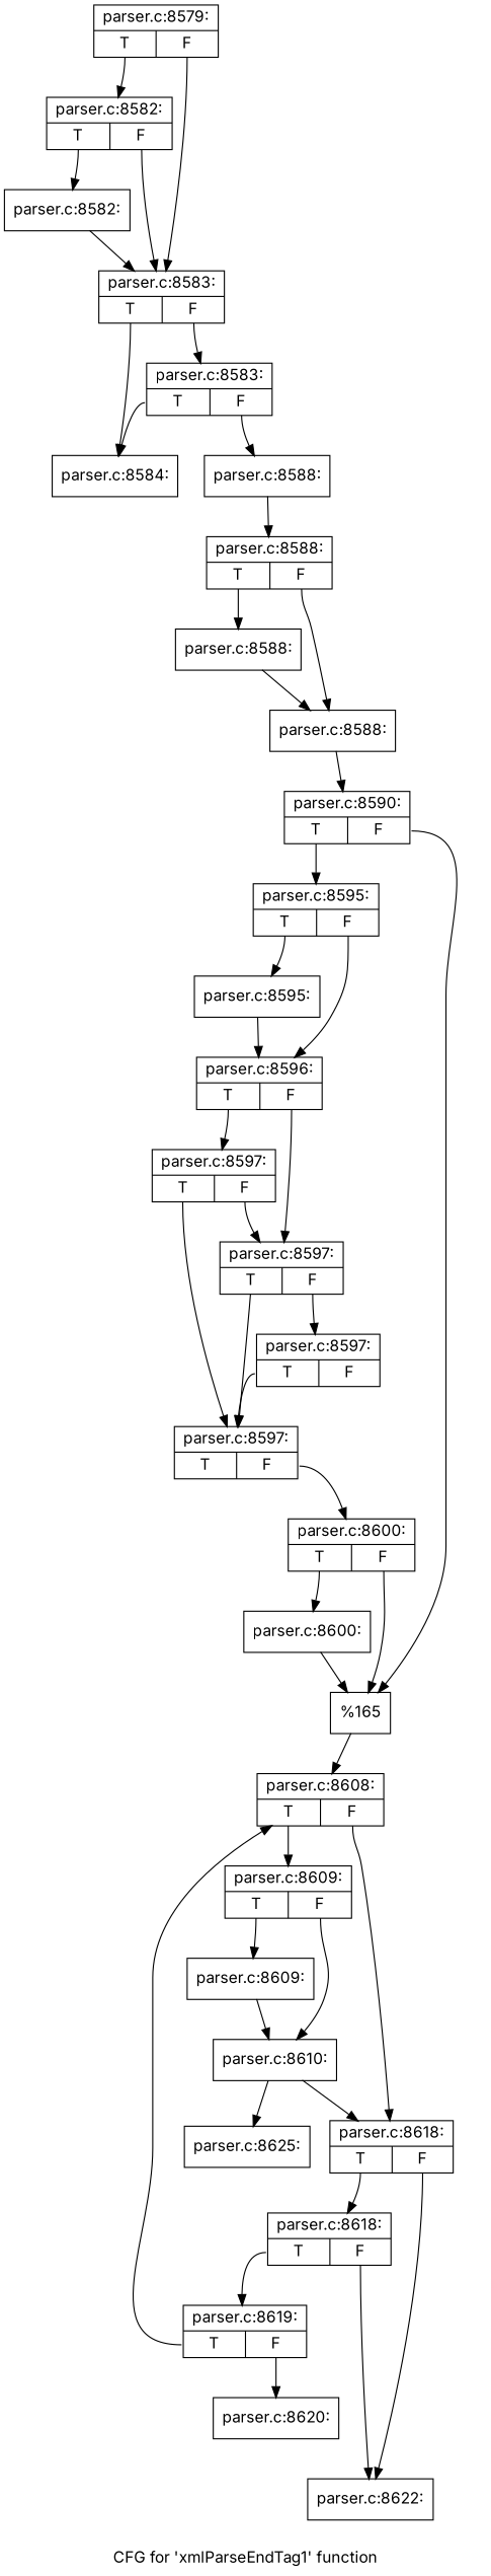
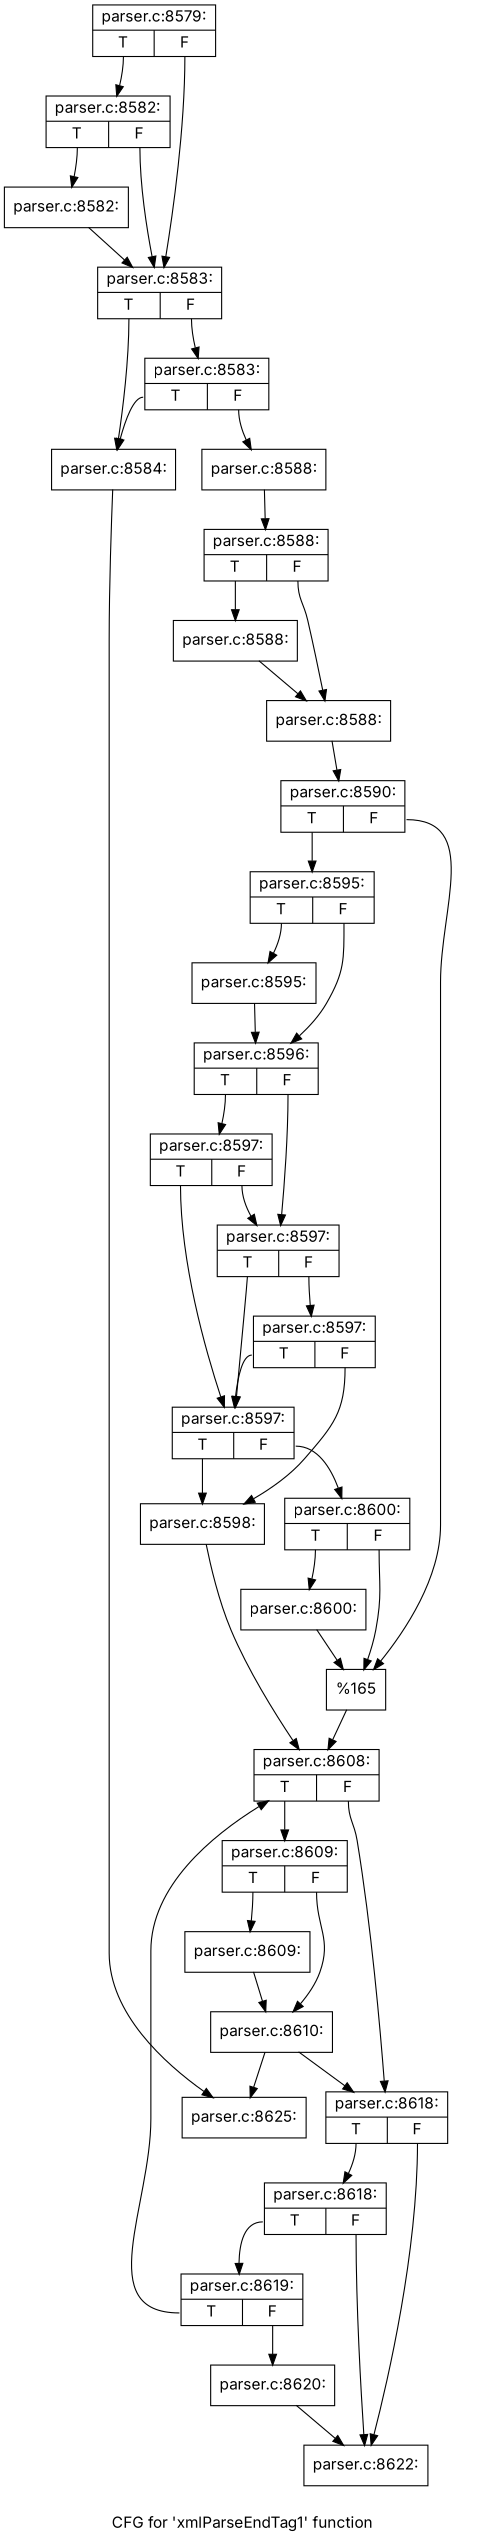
  digraph {
    fontname=Inter
    label="CFG for 'xmlParseEndTag1' function"
    node [fontname=Inter shape=record]
    edge [fontname=Inter tailport=s0]
    n1 [label="{parser.c:8579:|{<s0>T|<s1>F}}"]
    n2 [label="{parser.c:8582:|{<s0>T|<s1>F}}"]
    n3 [label="{parser.c:8583:|{<s0>T|<s1>F}}"]
    n4 [label="{parser.c:8582:}"]
    n5 [label="{parser.c:8584:}"]
    n6 [label="{parser.c:8583:|{<s0>T|<s1>F}}"]
    n7 [label="{parser.c:8625:}"]
    n8 [label="{parser.c:8588:}"]
    n9 [label="{parser.c:8588:|{<s0>T|<s1>F}}"]
    n10 [label="{parser.c:8588:}"]
    n11 [label="{parser.c:8588:}"]
    n12 [label="{parser.c:8590:|{<s0>T|<s1>F}}"]
    n13 [label="{parser.c:8595:|{<s0>T|<s1>F}}"]
    n14 [label="{%165}"]
    n15 [label="{parser.c:8596:|{<s0>T|<s1>F}}"]
    n16 [label="{parser.c:8595:}"]
    n17 [label="{parser.c:8597:|{<s0>T|<s1>F}}"]
    n18 [label="{parser.c:8597:|{<s0>T|<s1>F}}"]
    n19 [label="{parser.c:8597:|{<s0>T|<s1>F}}"]
    n20 [label="{parser.c:8597:|{<s0>T|<s1>F}}"]
+   n21 [label="{parser.c:8598:}"]
    n22 [label="{parser.c:8600:|{<s0>T|<s1>F}}"]
    n23 [label="{parser.c:8608:|{<s0>T|<s1>F}}"]
    n24 [label="{parser.c:8600:}"]
    n25 [label="{parser.c:8609:|{<s0>T|<s1>F}}"]
    n26 [label="{parser.c:8618:|{<s0>T|<s1>F}}"]
    n27 [label="{parser.c:8609:}"]
    n28 [label="{parser.c:8610:}"]
    n29 [label="{parser.c:8618:|{<s0>T|<s1>F}}"]
    n30 [label="{parser.c:8622:}"]
    n31 [label="{parser.c:8619:|{<s0>T|<s1>F}}"]
    n32 [label="{parser.c:8620:}"]
    n1 -> n2
    n1 -> n3 [tailport=s1]
    n2 -> n3 [tailport=s1]
    n2 -> n4
    n3 -> n5
    n3 -> n6 [tailport=s1]
    n4 -> n3
+   n5 -> n7
    n6 -> n5
    n6 -> n8 [tailport=s1]
    n8 -> n9
    n9 -> n10
    n9 -> n11 [tailport=s1]
    n10 -> n11
    n11 -> n12
    n12 -> n13
    n12 -> n14 [tailport=s1]
    n13 -> n15 [tailport=s1]
    n13 -> n16
    n14 -> n23
    n15 -> n17
    n15 -> n18 [tailport=s1]
    n16 -> n15
    n17 -> n18 [tailport=s1]
    n17 -> n19
    n18 -> n19
    n18 -> n20 [tailport=s1]
+   n19 -> n21
    n19 -> n22 [tailport=s1]
    n20 -> n19
+   n20 -> n21 [tailport=s1]
+   n21 -> n23
    n22 -> n14 [tailport=s1]
    n22 -> n24
    n23 -> n25
    n23 -> n26 [tailport=s1]
    n24 -> n14
    n25 -> n27
    n25 -> n28 [tailport=s1]
    n26 -> n29
    n26 -> n30 [tailport=s1]
    n27 -> n28
    n28 -> n7
    n28 -> n26
    n29 -> n30 [tailport=s1]
    n29 -> n31
    n31 -> n23
    n31 -> n32 [tailport=s1]
+   n32 -> n30
  }
